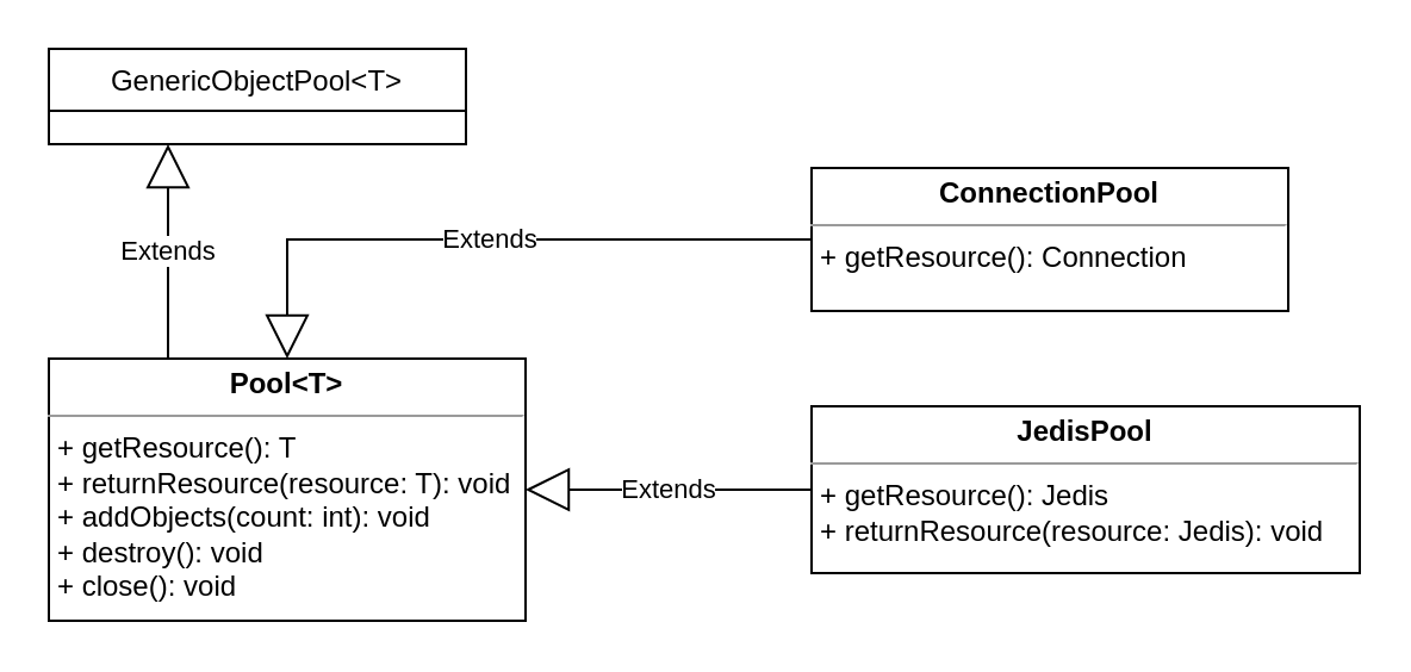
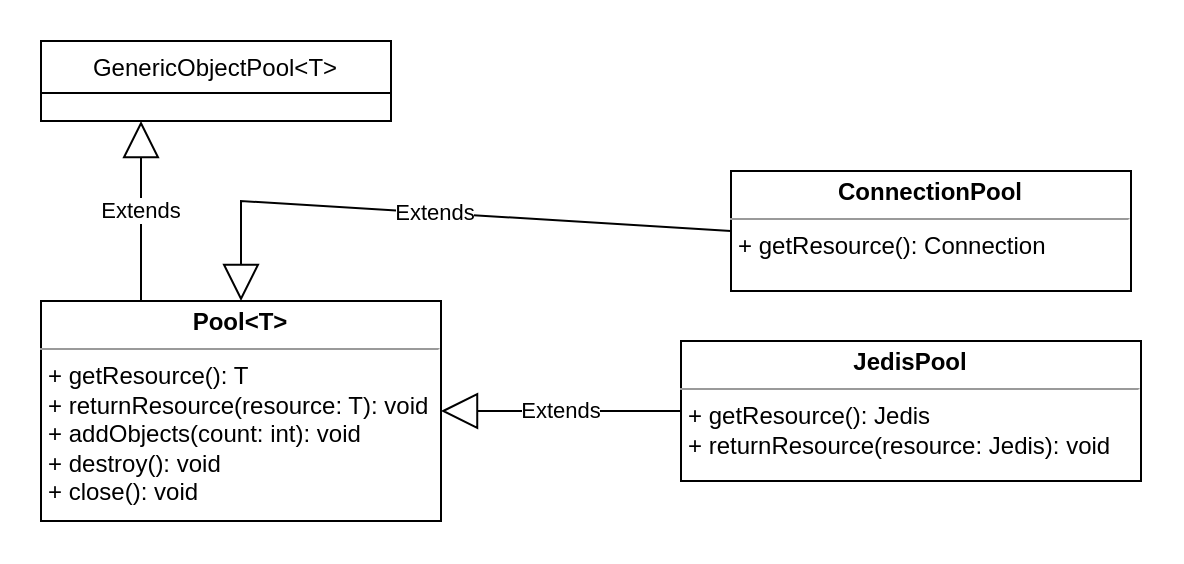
  <mxCell id="0" />
  <mxCell id="1" parent="0" />
  <mxCell id="2" value="&lt;p style=&quot;margin: 0px ; margin-top: 4px ; text-align: center&quot;&gt;&lt;b&gt;Pool&amp;lt;T&amp;gt;&lt;/b&gt;&lt;/p&gt;&lt;hr size=&quot;1&quot;&gt;&lt;p style=&quot;margin: 0px ; margin-left: 4px&quot;&gt;&lt;/p&gt;&lt;p style=&quot;margin: 0px ; margin-left: 4px&quot;&gt;+ getResource(): T&lt;/p&gt;&lt;p style=&quot;margin: 0px ; margin-left: 4px&quot;&gt;+ returnResource(resource: T): void&lt;/p&gt;&lt;p style=&quot;margin: 0px ; margin-left: 4px&quot;&gt;+ addObjects(count: int): void&lt;/p&gt;&lt;p style=&quot;margin: 0px ; margin-left: 4px&quot;&gt;+ destroy(): void&lt;/p&gt;&lt;p style=&quot;margin: 0px ; margin-left: 4px&quot;&gt;+ close(): void&lt;/p&gt;" style="verticalAlign=top;align=left;overflow=fill;fontSize=12;fontFamily=Helvetica;html=1;" parent="1" vertex="1"><mxGeometry x="20" y="150" width="200" height="110" as="geometry" /></mxCell>
- <mxCell id="3" value="&lt;p style=&quot;margin: 0px ; margin-top: 4px ; text-align: center&quot;&gt;&lt;b&gt;ConnectionPool&lt;/b&gt;&lt;/p&gt;&lt;hr size=&quot;1&quot;&gt;&lt;p style=&quot;margin: 0px ; margin-left: 4px&quot;&gt;&lt;/p&gt;&lt;p style=&quot;margin: 0px ; margin-left: 4px&quot;&gt;+ getResource(): Connection&lt;/p&gt;" style="verticalAlign=top;align=left;overflow=fill;fontSize=12;fontFamily=Helvetica;html=1;" parent="1" vertex="1"><mxGeometry x="340" y="70" width="200" height="60" as="geometry" /></mxCell>
+ <mxCell id="3" value="&lt;p style=&quot;margin: 0px ; margin-top: 4px ; text-align: center&quot;&gt;&lt;b&gt;ConnectionPool&lt;/b&gt;&lt;/p&gt;&lt;hr size=&quot;1&quot;&gt;&lt;p style=&quot;margin: 0px ; margin-left: 4px&quot;&gt;&lt;/p&gt;&lt;p style=&quot;margin: 0px ; margin-left: 4px&quot;&gt;+ getResource(): Connection&lt;/p&gt;" style="verticalAlign=top;align=left;overflow=fill;fontSize=12;fontFamily=Helvetica;html=1;" parent="1" vertex="1"><mxGeometry x="365" y="85" width="200" height="60" as="geometry" /></mxCell>
  <mxCell id="4" value="&lt;p style=&quot;margin: 0px ; margin-top: 4px ; text-align: center&quot;&gt;&lt;b&gt;JedisPool&lt;/b&gt;&lt;/p&gt;&lt;hr size=&quot;1&quot;&gt;&lt;p style=&quot;margin: 0px ; margin-left: 4px&quot;&gt;&lt;/p&gt;&lt;p style=&quot;margin: 0px ; margin-left: 4px&quot;&gt;+ getResource(): Jedis&lt;/p&gt;&lt;p style=&quot;margin: 0px ; margin-left: 4px&quot;&gt;+ returnResource(resource: Jedis): void&lt;/p&gt;" style="verticalAlign=top;align=left;overflow=fill;fontSize=12;fontFamily=Helvetica;html=1;" parent="1" vertex="1"><mxGeometry x="340" y="170" width="230" height="70" as="geometry" /></mxCell>
  <mxCell id="5" value="Extends" style="endArrow=block;endSize=16;endFill=0;html=1;rounded=0;entryX=0.5;entryY=0;entryDx=0;entryDy=0;exitX=0;exitY=0.5;exitDx=0;exitDy=0;" parent="1" source="3" target="2" edge="1"><mxGeometry width="160" relative="1" as="geometry"><mxPoint x="300" y="100" as="sourcePoint" /><mxPoint x="260" y="90" as="targetPoint" /><Array as="points"><mxPoint x="120" y="100" /></Array></mxGeometry></mxCell>
  <mxCell id="6" value="Extends" style="endArrow=block;endSize=16;endFill=0;html=1;rounded=0;exitX=0;exitY=0.5;exitDx=0;exitDy=0;entryX=1;entryY=0.5;entryDx=0;entryDy=0;" parent="1" source="4" target="2" edge="1"><mxGeometry width="160" relative="1" as="geometry"><mxPoint x="290" y="270" as="sourcePoint" /><mxPoint x="450" y="270" as="targetPoint" /></mxGeometry></mxCell>
  <mxCell id="7" value="GenericObjectPool&lt;T&gt;" style="swimlane;fontStyle=0;childLayout=stackLayout;horizontal=1;startSize=26;fillColor=none;horizontalStack=0;resizeParent=1;resizeParentMax=0;resizeLast=0;collapsible=1;marginBottom=0;" vertex="1" parent="1"><mxGeometry x="20" y="20" width="175" height="40" as="geometry" /></mxCell>
  <mxCell id="8" value="Extends" style="endArrow=block;endSize=16;endFill=0;html=1;rounded=0;exitX=0.25;exitY=0;exitDx=0;exitDy=0;" edge="1" parent="1" source="2"><mxGeometry width="160" relative="1" as="geometry"><mxPoint x="20" y="80" as="sourcePoint" /><mxPoint x="70" y="60" as="targetPoint" /></mxGeometry></mxCell>
